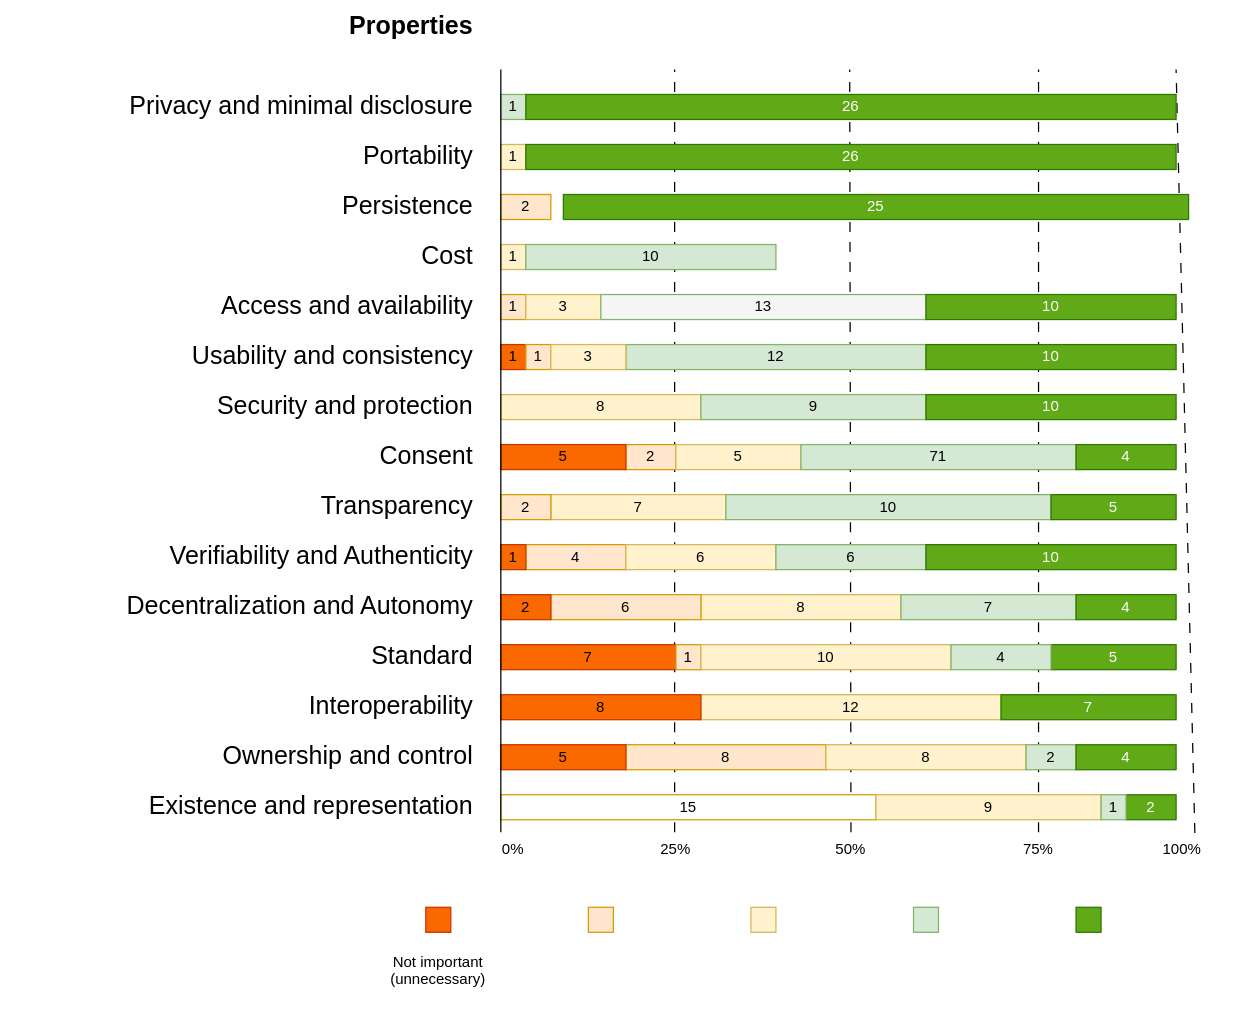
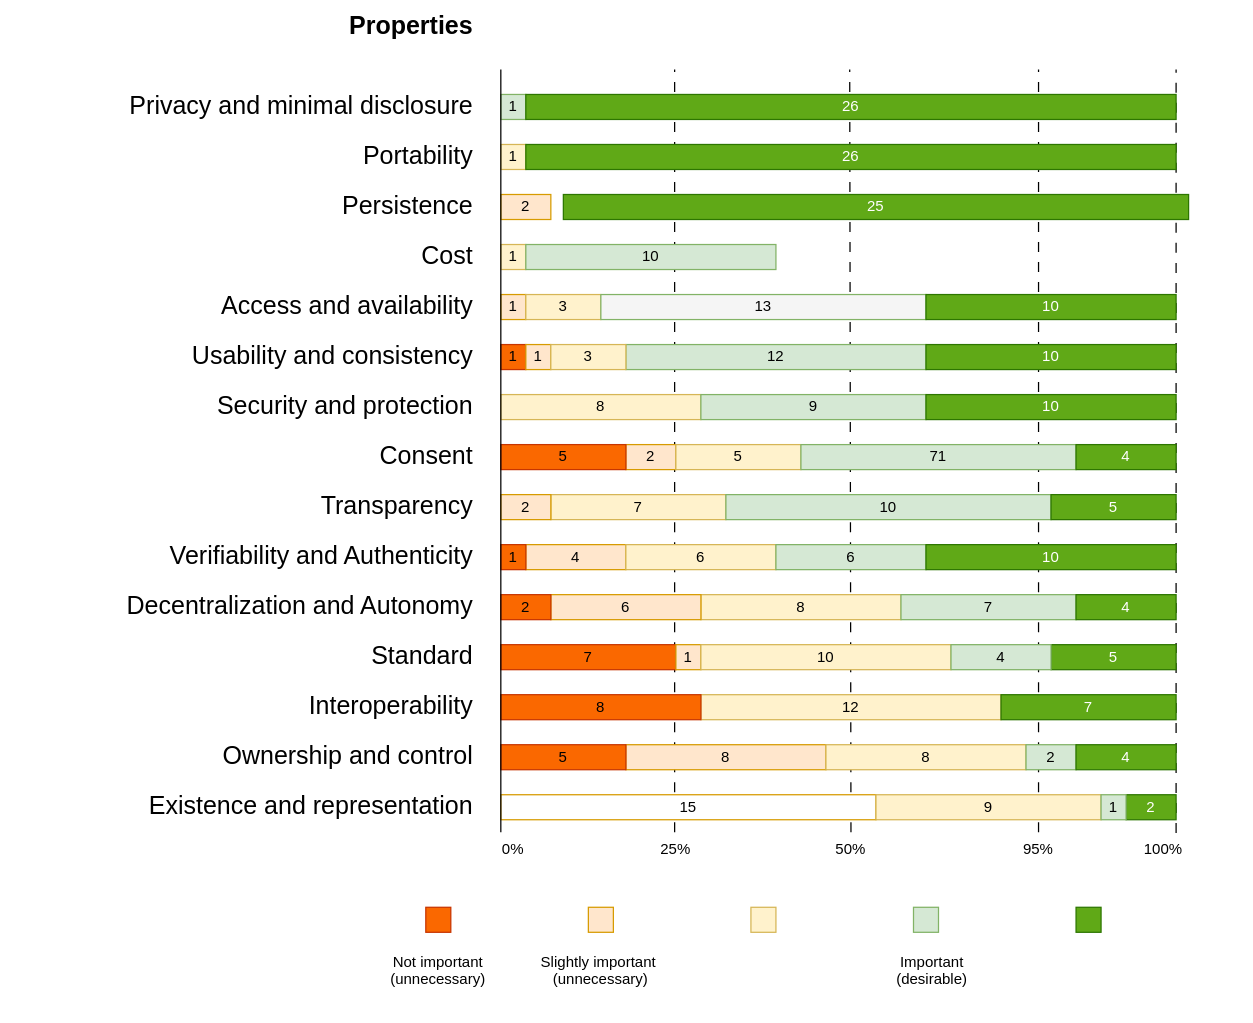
  <mxCell id="0" />
  <mxCell id="1" parent="0" />
  <mxCell id="2" value="" style="endArrow=none;html=1;rounded=0;strokeWidth=1;dashed=1;dashPattern=8 8;exitX=0.6;exitY=0.017;exitDx=0;exitDy=0;exitPerimeter=0;" parent="1" source="64" edge="1"><mxGeometry width="50" height="50" relative="1" as="geometry"><mxPoint x="940" y="640" as="sourcePoint" /><mxPoint x="940" y="20" as="targetPoint" /></mxGeometry></mxCell>
  <mxCell id="3" value="" style="endArrow=none;html=1;rounded=0;strokeWidth=1;dashed=1;dashPattern=8 8;exitX=0.5;exitY=0;exitDx=0;exitDy=0;" parent="1" source="62" edge="1"><mxGeometry width="50" height="50" relative="1" as="geometry"><mxPoint x="680" y="640" as="sourcePoint" /><mxPoint x="679" y="20" as="targetPoint" /></mxGeometry></mxCell>
  <mxCell id="4" value="" style="endArrow=none;html=1;rounded=0;strokeWidth=1;dashed=1;dashPattern=8 8;" parent="1" edge="1"><mxGeometry width="50" height="50" relative="1" as="geometry"><mxPoint x="539" y="630" as="sourcePoint" /><mxPoint x="539" y="20" as="targetPoint" /></mxGeometry></mxCell>
  <mxCell id="5" value="" style="endArrow=none;html=1;rounded=0;strokeWidth=1;dashed=1;dashPattern=8 8;exitX=0.5;exitY=0;exitDx=0;exitDy=0;" parent="1" source="63" edge="1"><mxGeometry width="50" height="50" relative="1" as="geometry"><mxPoint x="830.82" y="620" as="sourcePoint" /><mxPoint x="830" y="20" as="targetPoint" /></mxGeometry></mxCell>
  <mxCell id="6" value="&lt;div style=&quot;line-height: 200%;&quot; align=&quot;right&quot;&gt;&lt;b&gt;&lt;font style=&quot;font-size: 20px; line-height: 200%;&quot;&gt;Properties&lt;/font&gt;&lt;/b&gt;&lt;/div&gt;&lt;div align=&quot;right&quot;&gt;&lt;font style=&quot;font-size: 20px;&quot;&gt;&lt;br&gt;&lt;/font&gt;&lt;/div&gt;&lt;div style=&quot;line-height: 200%;&quot; align=&quot;right&quot;&gt;&lt;div style=&quot;line-height: 200%;&quot; align=&quot;right&quot;&gt;&lt;font style=&quot;font-size: 20px; line-height: 200%;&quot;&gt;Privacy and minimal disclosure&lt;/font&gt;&lt;div style=&quot;line-height: 200%;&quot; align=&quot;right&quot;&gt;&lt;font style=&quot;font-size: 20px; line-height: 200%;&quot;&gt;Portability&lt;/font&gt;&lt;div style=&quot;line-height: 200%;&quot; align=&quot;right&quot;&gt;&lt;font style=&quot;font-size: 20px; line-height: 200%;&quot;&gt;Persistence&lt;/font&gt;&lt;div style=&quot;line-height: 200%;&quot; align=&quot;right&quot;&gt;&lt;font style=&quot;font-size: 20px; line-height: 200%;&quot;&gt;Cost&lt;/font&gt;&lt;div style=&quot;line-height: 200%;&quot; align=&quot;right&quot;&gt;&lt;font style=&quot;font-size: 20px; line-height: 200%;&quot;&gt;Access and availability&lt;/font&gt;&lt;div style=&quot;line-height: 200%;&quot; align=&quot;right&quot;&gt;&lt;font style=&quot;font-size: 20px; line-height: 200%;&quot;&gt;Usability and consistency&lt;/font&gt;&lt;div style=&quot;line-height: 200%;&quot; align=&quot;right&quot;&gt;&lt;font style=&quot;font-size: 20px; line-height: 200%;&quot;&gt;Security and protection&lt;/font&gt;&lt;div style=&quot;line-height: 200%;&quot; align=&quot;right&quot;&gt;&lt;font style=&quot;font-size: 20px; line-height: 200%;&quot;&gt;Consent&lt;/font&gt;&lt;/div&gt;&lt;div style=&quot;line-height: 200%;&quot; align=&quot;right&quot;&gt;&lt;font style=&quot;font-size: 20px; line-height: 200%;&quot;&gt;Transparency&lt;/font&gt;&lt;div style=&quot;line-height: 200%;&quot; align=&quot;right&quot;&gt;&lt;font style=&quot;font-size: 20px; line-height: 200%;&quot;&gt;Verifiability and Authenticity&lt;/font&gt;&lt;div style=&quot;line-height: 200%;&quot; align=&quot;right&quot;&gt;&lt;font style=&quot;font-size: 20px; line-height: 200%;&quot;&gt;Decentralization and Autonomy&lt;/font&gt;&lt;/div&gt;&lt;div style=&quot;line-height: 200%;&quot; align=&quot;right&quot;&gt;&lt;font style=&quot;font-size: 20px; line-height: 200%;&quot;&gt;Standard&lt;/font&gt;&lt;/div&gt;&lt;div style=&quot;line-height: 200%;&quot; align=&quot;right&quot;&gt;&lt;div style=&quot;line-height: 200%;&quot; align=&quot;right&quot;&gt;&lt;font style=&quot;font-size: 20px; line-height: 200%;&quot;&gt;Interoperability&lt;/font&gt;&lt;div style=&quot;line-height: 200%;&quot; align=&quot;right&quot;&gt;&lt;font style=&quot;font-size: 20px; line-height: 200%;&quot;&gt;Ownership and control&lt;/font&gt;&lt;/div&gt;&lt;/div&gt;&lt;/div&gt;&lt;/div&gt;&lt;/div&gt;&lt;/div&gt;&lt;/div&gt;&lt;/div&gt;&lt;/div&gt;&lt;/div&gt;&lt;/div&gt;&lt;/div&gt;&lt;font style=&quot;font-size: 20px; line-height: 200%;&quot;&gt;Existence and representation&lt;/font&gt;&lt;/div&gt;" style="rounded=1;whiteSpace=wrap;html=1;align=right;fillColor=none;strokeColor=none;strokeWidth=2;" parent="1" vertex="1"><mxGeometry x="20" y="90" width="360" height="412.5" as="geometry" /></mxCell>
  <mxCell id="7" value="1" style="rounded=0;whiteSpace=wrap;html=1;fillColor=#fff2cc;strokeColor=#d6b656;" parent="1" vertex="1"><mxGeometry x="400" y="80" width="20" height="20" as="geometry" /></mxCell>
  <mxCell id="8" value="1" style="rounded=0;whiteSpace=wrap;html=1;fillColor=#ffe6cc;strokeColor=#d79b00;" parent="1" vertex="1"><mxGeometry x="400" y="200" width="20" height="20" as="geometry" /></mxCell>
  <mxCell id="9" value="8" style="rounded=0;whiteSpace=wrap;html=1;fillColor=#fff2cc;strokeColor=#d6b656;" parent="1" vertex="1"><mxGeometry x="560" y="440" width="160" height="20" as="geometry" /></mxCell>
  <mxCell id="10" value="2" style="rounded=0;whiteSpace=wrap;html=1;fillColor=#ffe6cc;strokeColor=#d79b00;" parent="1" vertex="1"><mxGeometry x="500" y="320" width="40" height="20" as="geometry" /></mxCell>
  <mxCell id="11" value="7" style="rounded=0;whiteSpace=wrap;html=1;fillColor=#fff2cc;strokeColor=#d6b656;" parent="1" vertex="1"><mxGeometry x="440" y="360" width="140" height="20" as="geometry" /></mxCell>
  <mxCell id="12" value="4" style="rounded=0;whiteSpace=wrap;html=1;fillColor=#ffe6cc;strokeColor=#d79b00;" parent="1" vertex="1"><mxGeometry x="420" y="400" width="80" height="20" as="geometry" /></mxCell>
  <mxCell id="13" value="6" style="rounded=0;whiteSpace=wrap;html=1;fillColor=#ffe6cc;strokeColor=#d79b00;" parent="1" vertex="1"><mxGeometry x="440" y="440" width="120" height="20" as="geometry" /></mxCell>
  <mxCell id="14" value="2" style="rounded=0;whiteSpace=wrap;html=1;fillColor=#fa6800;strokeColor=#C73500;fontColor=#000000;" parent="1" vertex="1"><mxGeometry x="400" y="440" width="40" height="20" as="geometry" /></mxCell>
  <mxCell id="15" value="7" style="rounded=0;whiteSpace=wrap;html=1;fillColor=#fa6800;strokeColor=#C73500;fontColor=#000000;" parent="1" vertex="1"><mxGeometry x="400" y="480" width="140" height="20" as="geometry" /></mxCell>
  <mxCell id="16" value="8" style="rounded=0;whiteSpace=wrap;html=1;fillColor=#ffe6cc;strokeColor=#d79b00;" parent="1" vertex="1"><mxGeometry x="500" y="560" width="160" height="20" as="geometry" /></mxCell>
  <mxCell id="17" value="5" style="rounded=0;whiteSpace=wrap;html=1;fillColor=#fa6800;strokeColor=#C73500;fontColor=#000000;" parent="1" vertex="1"><mxGeometry x="400" y="560" width="100" height="20" as="geometry" /></mxCell>
  <mxCell id="18" value="1" style="rounded=0;whiteSpace=wrap;html=1;fillColor=#ffe6cc;strokeColor=#d79b00;" parent="1" vertex="1"><mxGeometry x="540" y="480" width="20" height="20" as="geometry" /></mxCell>
  <mxCell id="19" value="2" style="rounded=0;whiteSpace=wrap;html=1;fillColor=#ffe6cc;strokeColor=#d79b00;" parent="1" vertex="1"><mxGeometry x="400" y="120" width="40" height="20" as="geometry" /></mxCell>
  <mxCell id="20" value="6" style="rounded=0;whiteSpace=wrap;html=1;fillColor=#fff2cc;strokeColor=#d6b656;" parent="1" vertex="1"><mxGeometry x="500" y="400" width="120" height="20" as="geometry" /></mxCell>
  <mxCell id="21" value="8" style="rounded=0;whiteSpace=wrap;html=1;fillColor=#fff2cc;strokeColor=#d6b656;" parent="1" vertex="1"><mxGeometry x="400" y="280" width="160" height="20" as="geometry" /></mxCell>
  <mxCell id="22" value="&lt;div&gt;5&lt;/div&gt;" style="rounded=0;whiteSpace=wrap;html=1;fillColor=#fff2cc;strokeColor=#d6b656;" parent="1" vertex="1"><mxGeometry x="540" y="320" width="100" height="20" as="geometry" /></mxCell>
  <mxCell id="23" value="1" style="rounded=0;whiteSpace=wrap;html=1;fillColor=#fff2cc;strokeColor=#d6b656;" parent="1" vertex="1"><mxGeometry x="400" y="160" width="20" height="20" as="geometry" /></mxCell>
  <mxCell id="24" value="1" style="rounded=0;whiteSpace=wrap;html=1;fillColor=#d5e8d4;strokeColor=#82b366;" parent="1" vertex="1"><mxGeometry x="400" y="40" width="20" height="20" as="geometry" /></mxCell>
  <mxCell id="25" value="3" style="rounded=0;whiteSpace=wrap;html=1;fillColor=#fff2cc;strokeColor=#d6b656;" parent="1" vertex="1"><mxGeometry x="420" y="200" width="60" height="20" as="geometry" /></mxCell>
  <mxCell id="26" value="10" style="rounded=0;whiteSpace=wrap;html=1;fillColor=#fff2cc;strokeColor=#d6b656;" parent="1" vertex="1"><mxGeometry x="560" y="480" width="200" height="20" as="geometry" /></mxCell>
  <mxCell id="27" value="8" style="rounded=0;whiteSpace=wrap;html=1;fillColor=#fff2cc;strokeColor=#d6b656;" parent="1" vertex="1"><mxGeometry x="660" y="560" width="160" height="20" as="geometry" /></mxCell>
  <mxCell id="28" value="12" style="rounded=0;whiteSpace=wrap;html=1;fillColor=#fff2cc;strokeColor=#d6b656;" parent="1" vertex="1"><mxGeometry x="560" y="520" width="240" height="20" as="geometry" /></mxCell>
  <mxCell id="29" value="10" style="rounded=0;whiteSpace=wrap;html=1;fillColor=#d5e8d4;strokeColor=#82b366;" parent="1" vertex="1"><mxGeometry x="580" y="360" width="260" height="20" as="geometry" /></mxCell>
  <mxCell id="30" value="2" style="rounded=0;whiteSpace=wrap;html=1;fillColor=#d5e8d4;strokeColor=#82b366;" parent="1" vertex="1"><mxGeometry x="820" y="560" width="40" height="20" as="geometry" /></mxCell>
  <mxCell id="31" value="6" style="rounded=0;whiteSpace=wrap;html=1;fillColor=#d5e8d4;strokeColor=#82b366;" parent="1" vertex="1"><mxGeometry x="620" y="400" width="120" height="20" as="geometry" /></mxCell>
  <mxCell id="32" value="12" style="rounded=0;whiteSpace=wrap;html=1;fillColor=#d5e8d4;strokeColor=#82b366;" parent="1" vertex="1"><mxGeometry x="500" y="240" width="240" height="20" as="geometry" /></mxCell>
  <mxCell id="33" value="71" style="rounded=0;whiteSpace=wrap;html=1;fillColor=#d5e8d4;strokeColor=#82b366;" parent="1" vertex="1"><mxGeometry x="640" y="320" width="220" height="20" as="geometry" /></mxCell>
  <mxCell id="34" value="10" style="rounded=0;whiteSpace=wrap;html=1;fillColor=#d5e8d4;strokeColor=#82b366;" parent="1" vertex="1"><mxGeometry x="420" y="160" width="200" height="20" as="geometry" /></mxCell>
  <mxCell id="35" value="13" style="rounded=0;whiteSpace=wrap;html=1;fillColor=#f5f5f5;strokeColor=#82b366;" parent="1" vertex="1"><mxGeometry x="480" y="200" width="260" height="20" as="geometry" /></mxCell>
  <mxCell id="36" value="7" style="rounded=0;whiteSpace=wrap;html=1;fillColor=#d5e8d4;strokeColor=#82b366;" parent="1" vertex="1"><mxGeometry x="720" y="440" width="140" height="20" as="geometry" /></mxCell>
  <mxCell id="37" value="9" style="rounded=0;whiteSpace=wrap;html=1;fillColor=#d5e8d4;strokeColor=#82b366;" parent="1" vertex="1"><mxGeometry x="560" y="280" width="180" height="20" as="geometry" /></mxCell>
  <mxCell id="38" value="15" style="rounded=0;whiteSpace=wrap;html=1;fillColor=#ffffff;strokeColor=#d79b00;" parent="1" vertex="1"><mxGeometry x="400" y="600" width="300" height="20" as="geometry" /></mxCell>
  <mxCell id="39" value="26" style="rounded=0;whiteSpace=wrap;html=1;fillColor=#60a917;strokeColor=#2D7600;fontColor=#ffffff;" parent="1" vertex="1"><mxGeometry x="420" y="80" width="520" height="20" as="geometry" /></mxCell>
  <mxCell id="40" value="26" style="rounded=0;whiteSpace=wrap;html=1;fillColor=#60a917;strokeColor=#2D7600;fontColor=#ffffff;" parent="1" vertex="1"><mxGeometry x="420" y="40" width="520" height="20" as="geometry" /></mxCell>
  <mxCell id="41" value="10" style="rounded=0;whiteSpace=wrap;html=1;fillColor=#60a917;strokeColor=#2D7600;fontColor=#ffffff;" parent="1" vertex="1"><mxGeometry x="740" y="400" width="200" height="20" as="geometry" /></mxCell>
  <mxCell id="42" value="&lt;div&gt;10&lt;/div&gt;" style="rounded=0;whiteSpace=wrap;html=1;fillColor=#60a917;strokeColor=#2D7600;fontColor=#ffffff;" parent="1" vertex="1"><mxGeometry x="740" y="280" width="200" height="20" as="geometry" /></mxCell>
  <mxCell id="43" value="5" style="rounded=0;whiteSpace=wrap;html=1;fillColor=#60a917;strokeColor=#2D7600;fontColor=#ffffff;" parent="1" vertex="1"><mxGeometry x="840" y="360" width="100" height="20" as="geometry" /></mxCell>
  <mxCell id="44" value="10" style="rounded=0;whiteSpace=wrap;html=1;fillColor=#60a917;strokeColor=#2D7600;fontColor=#ffffff;" parent="1" vertex="1"><mxGeometry x="740" y="240" width="200" height="20" as="geometry" /></mxCell>
  <mxCell id="45" value="4" style="rounded=0;whiteSpace=wrap;html=1;fillColor=#60a917;strokeColor=#2D7600;fontColor=#ffffff;" parent="1" vertex="1"><mxGeometry x="860" y="320" width="80" height="20" as="geometry" /></mxCell>
  <mxCell id="46" value="2" style="rounded=0;whiteSpace=wrap;html=1;fillColor=#60a917;strokeColor=#2D7600;fontColor=#ffffff;" parent="1" vertex="1"><mxGeometry x="900" y="600" width="40" height="20" as="geometry" /></mxCell>
  <mxCell id="47" value="10" style="rounded=0;whiteSpace=wrap;html=1;fillColor=#60a917;strokeColor=#2D7600;fontColor=#ffffff;" parent="1" vertex="1"><mxGeometry x="740" y="200" width="200" height="20" as="geometry" /></mxCell>
  <mxCell id="48" value="4" style="rounded=0;whiteSpace=wrap;html=1;fillColor=#60a917;strokeColor=#2D7600;fontColor=#ffffff;" parent="1" vertex="1"><mxGeometry x="860" y="440" width="80" height="20" as="geometry" /></mxCell>
  <mxCell id="49" value="5" style="rounded=0;whiteSpace=wrap;html=1;fillColor=#60a917;strokeColor=#2D7600;fontColor=#ffffff;" parent="1" vertex="1"><mxGeometry x="840" y="480" width="100" height="20" as="geometry" /></mxCell>
  <mxCell id="50" value="25" style="rounded=0;whiteSpace=wrap;html=1;fillColor=#60a917;strokeColor=#2D7600;fontColor=#ffffff;" parent="1" vertex="1"><mxGeometry x="450" y="120" width="500" height="20" as="geometry" /></mxCell>
  <mxCell id="51" value="4" style="rounded=0;whiteSpace=wrap;html=1;fillColor=#60a917;strokeColor=#2D7600;fontColor=#ffffff;" parent="1" vertex="1"><mxGeometry x="860" y="560" width="80" height="20" as="geometry" /></mxCell>
  <mxCell id="52" value="4" style="rounded=0;whiteSpace=wrap;html=1;fillColor=#d5e8d4;strokeColor=#82b366;" parent="1" vertex="1"><mxGeometry x="760" y="480" width="80" height="20" as="geometry" /></mxCell>
  <mxCell id="53" value="7" style="rounded=0;whiteSpace=wrap;html=1;fillColor=#60a917;strokeColor=#2D7600;fontColor=#ffffff;" parent="1" vertex="1"><mxGeometry x="800" y="520" width="140" height="20" as="geometry" /></mxCell>
  <mxCell id="54" value="" style="rounded=0;whiteSpace=wrap;html=1;fillColor=#fa6800;strokeColor=#C73500;fontColor=#000000;" parent="1" vertex="1"><mxGeometry x="340" y="690" width="20" height="20" as="geometry" /></mxCell>
  <mxCell id="55" value="" style="rounded=0;whiteSpace=wrap;html=1;fillColor=#ffe6cc;strokeColor=#d79b00;" parent="1" vertex="1"><mxGeometry x="470" y="690" width="20" height="20" as="geometry" /></mxCell>
  <mxCell id="56" value="" style="rounded=0;whiteSpace=wrap;html=1;fillColor=#d5e8d4;strokeColor=#82b366;" parent="1" vertex="1"><mxGeometry x="730" y="690" width="20" height="20" as="geometry" /></mxCell>
  <mxCell id="57" value="" style="rounded=0;whiteSpace=wrap;html=1;fillColor=#fff2cc;strokeColor=#d6b656;" parent="1" vertex="1"><mxGeometry x="600" y="690" width="20" height="20" as="geometry" /></mxCell>
  <mxCell id="58" value="" style="rounded=0;whiteSpace=wrap;html=1;fillColor=#60a917;strokeColor=#2D7600;fontColor=#ffffff;" parent="1" vertex="1"><mxGeometry x="860" y="690" width="20" height="20" as="geometry" /></mxCell>
  <mxCell id="59" value="Not important&#10;(unnecessary)" style="text;whiteSpace=wrap;align=center;" parent="1" vertex="1"><mxGeometry x="300" y="720" width="100" height="40" as="geometry" /></mxCell>
+ <mxCell id="60" value="Slightly important &#10;(unnecessary)" style="text;whiteSpace=wrap;align=center;" parent="1" vertex="1"><mxGeometry x="430" y="720" width="100" height="40" as="geometry" /></mxCell>
  <mxCell id="61" value="25%" style="text;whiteSpace=wrap;align=center;" parent="1" vertex="1"><mxGeometry x="490" y="630" width="100" height="40" as="geometry" /></mxCell>
  <mxCell id="62" value="50%" style="text;whiteSpace=wrap;align=center;" parent="1" vertex="1"><mxGeometry x="630" y="630" width="100" height="40" as="geometry" /></mxCell>
- <mxCell id="63" value="75%" style="text;whiteSpace=wrap;align=center;" parent="1" vertex="1"><mxGeometry x="780" y="630" width="100" height="40" as="geometry" /></mxCell>
- <mxCell id="64" value="100%" style="text;whiteSpace=wrap;align=center;" parent="1" vertex="1"><mxGeometry x="895" y="630" width="100" height="40" as="geometry" /></mxCell>
+ <mxCell id="63" value="95%" style="text;whiteSpace=wrap;align=center;" parent="1" vertex="1"><mxGeometry x="780" y="630" width="100" height="40" as="geometry" /></mxCell>
+ <mxCell id="64" value="100%" style="text;whiteSpace=wrap;align=center;" parent="1" vertex="1"><mxGeometry x="880" y="630" width="100" height="40" as="geometry" /></mxCell>
  <mxCell id="65" value="0%" style="text;whiteSpace=wrap;align=center;" parent="1" vertex="1"><mxGeometry x="360" y="630" width="100" height="40" as="geometry" /></mxCell>
+ <mxCell id="66" value="Important&#10;(desirable)" style="text;whiteSpace=wrap;align=center;" parent="1" vertex="1"><mxGeometry x="680" y="720" width="130" height="40" as="geometry" /></mxCell>
  <mxCell id="67" value="1" style="rounded=0;whiteSpace=wrap;html=1;fillColor=#fa6800;strokeColor=#C73500;fontColor=#000000;" parent="1" vertex="1"><mxGeometry x="400" y="240" width="20" height="20" as="geometry" /></mxCell>
  <mxCell id="68" value="1" style="rounded=0;whiteSpace=wrap;html=1;fillColor=#ffe6cc;strokeColor=#d79b00;" parent="1" vertex="1"><mxGeometry x="420" y="240" width="20" height="20" as="geometry" /></mxCell>
  <mxCell id="69" value="3" style="rounded=0;whiteSpace=wrap;html=1;fillColor=#fff2cc;strokeColor=#d6b656;" parent="1" vertex="1"><mxGeometry x="440" y="240" width="60" height="20" as="geometry" /></mxCell>
  <mxCell id="70" value="5" style="rounded=0;whiteSpace=wrap;html=1;fillColor=#fa6800;strokeColor=#C73500;fontColor=#000000;" parent="1" vertex="1"><mxGeometry x="400" y="320" width="100" height="20" as="geometry" /></mxCell>
  <mxCell id="71" value="2" style="rounded=0;whiteSpace=wrap;html=1;fillColor=#ffe6cc;strokeColor=#d79b00;" parent="1" vertex="1"><mxGeometry x="400" y="360" width="40" height="20" as="geometry" /></mxCell>
  <mxCell id="72" value="1" style="rounded=0;whiteSpace=wrap;html=1;fillColor=#fa6800;strokeColor=#C73500;fontColor=#000000;" parent="1" vertex="1"><mxGeometry x="400" y="400" width="20" height="20" as="geometry" /></mxCell>
  <mxCell id="73" value="8" style="rounded=0;whiteSpace=wrap;html=1;fillColor=#fa6800;strokeColor=#C73500;fontColor=#000000;" parent="1" vertex="1"><mxGeometry x="400" y="520" width="160" height="20" as="geometry" /></mxCell>
  <mxCell id="74" value="" style="endArrow=none;html=1;rounded=0;strokeWidth=1;" parent="1" edge="1"><mxGeometry width="50" height="50" relative="1" as="geometry"><mxPoint x="400" y="630" as="sourcePoint" /><mxPoint x="400" y="20" as="targetPoint" /></mxGeometry></mxCell>
  <mxCell id="75" value="9" style="rounded=0;whiteSpace=wrap;html=1;fillColor=#fff2cc;strokeColor=#d6b656;" parent="1" vertex="1"><mxGeometry x="700" y="600" width="180" height="20" as="geometry" /></mxCell>
  <mxCell id="76" value="1" style="rounded=0;whiteSpace=wrap;html=1;fillColor=#d5e8d4;strokeColor=#82b366;" parent="1" vertex="1"><mxGeometry x="880" y="600" width="20" height="20" as="geometry" /></mxCell>
